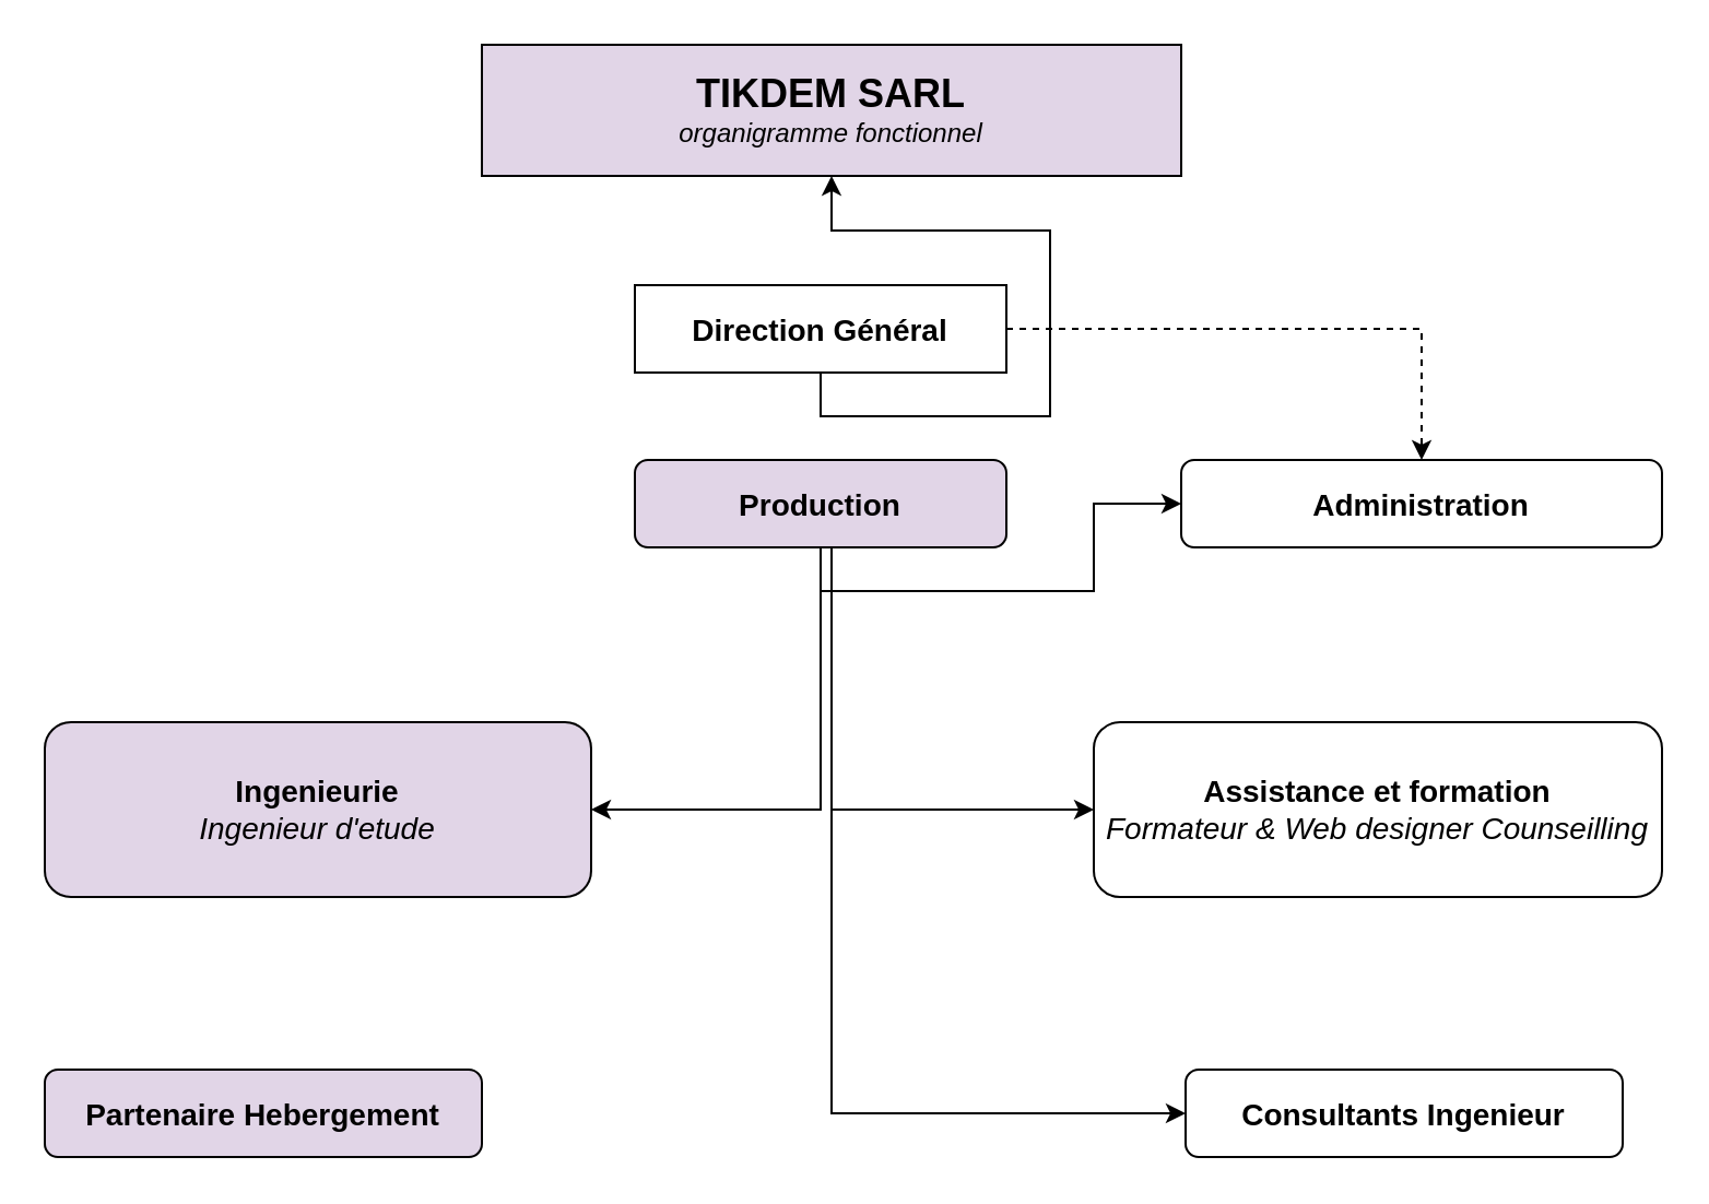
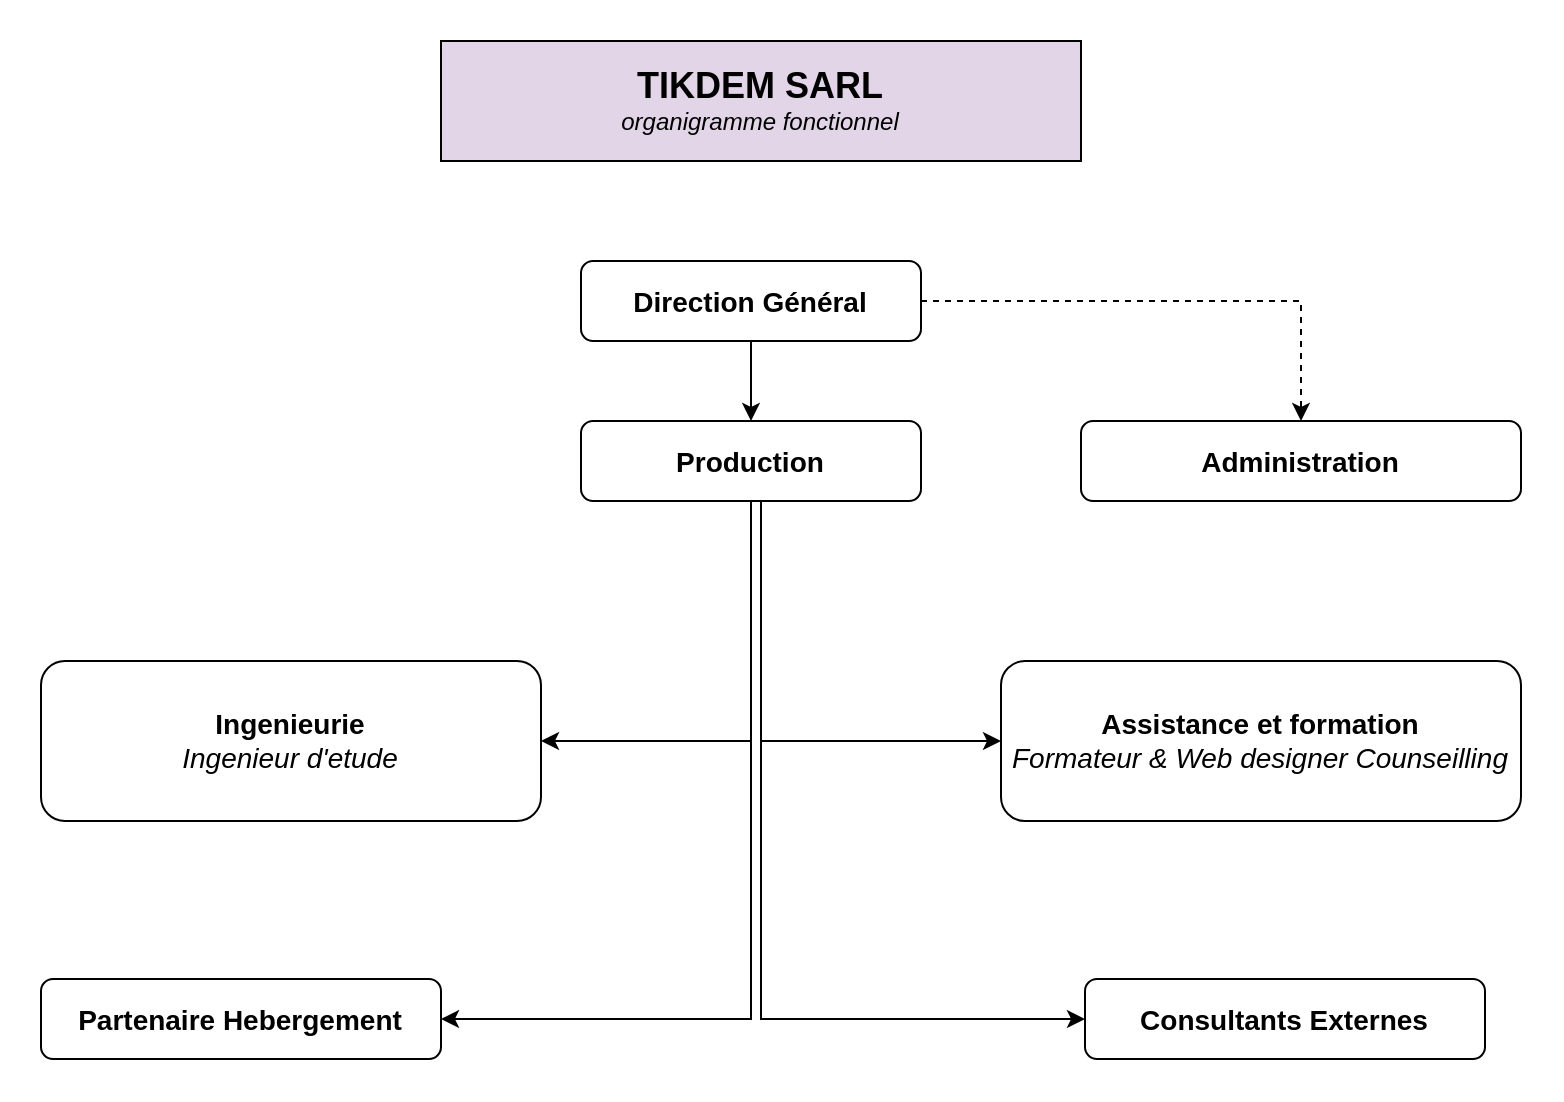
  <mxCell id="0" />
  <mxCell id="1" parent="0" />
  <mxCell id="2" value="&lt;font style=&quot;font-size: 18px;&quot;&gt;&lt;b&gt;TIKDEM SARL&lt;/b&gt;&lt;/font&gt;&lt;br&gt;&lt;i&gt;organigramme fonctionnel&lt;/i&gt;" style="rounded=0;whiteSpace=wrap;html=1;fillColor=#e1d5e7;" vertex="1" parent="1"><mxGeometry x="220" y="20" width="320" height="60" as="geometry" /></mxCell>
- <mxCell id="3" style="edgeStyle=orthogonalEdgeStyle;rounded=0;orthogonalLoop=1;jettySize=auto;html=1;exitX=0.5;exitY=1;exitDx=0;exitDy=0;fontSize=14;" edge="1" parent="1" source="5" target="2"><mxGeometry relative="1" as="geometry" /></mxCell>
+ <mxCell id="3" style="edgeStyle=orthogonalEdgeStyle;rounded=0;orthogonalLoop=1;jettySize=auto;html=1;exitX=0.5;exitY=1;exitDx=0;exitDy=0;entryX=0.5;entryY=0;entryDx=0;entryDy=0;fontSize=14;" edge="1" parent="1" source="5" target="11"><mxGeometry relative="1" as="geometry" /></mxCell>
  <mxCell id="4" style="edgeStyle=orthogonalEdgeStyle;rounded=0;orthogonalLoop=1;jettySize=auto;html=1;exitX=1;exitY=0.5;exitDx=0;exitDy=0;fontSize=14;dashed=1;" edge="1" parent="1" source="5" target="6"><mxGeometry relative="1" as="geometry" /></mxCell>
- <mxCell id="5" value="&lt;font style=&quot;font-size: 14px;&quot;&gt;&lt;b&gt;Direction&amp;nbsp;&lt;/b&gt;&lt;/font&gt;&lt;span style=&quot;font-size: 14px;&quot;&gt;&lt;b&gt;Général&lt;/b&gt;&lt;/span&gt;" style="whiteSpace=wrap;html=1;fontSize=18;rounded=0;" vertex="1" parent="1"><mxGeometry x="290" y="130" width="170" height="40" as="geometry" /></mxCell>
+ <mxCell id="5" value="&lt;font style=&quot;font-size: 14px;&quot;&gt;&lt;b&gt;Direction&amp;nbsp;&lt;/b&gt;&lt;/font&gt;&lt;span style=&quot;font-size: 14px;&quot;&gt;&lt;b&gt;Général&lt;/b&gt;&lt;/span&gt;" style="rounded=1;whiteSpace=wrap;html=1;fontSize=18;" vertex="1" parent="1"><mxGeometry x="290" y="130" width="170" height="40" as="geometry" /></mxCell>
  <mxCell id="6" value="&lt;span style=&quot;font-size: 14px;&quot;&gt;&lt;b&gt;Administration&lt;/b&gt;&lt;/span&gt;" style="rounded=1;whiteSpace=wrap;html=1;fontSize=18;" vertex="1" parent="1"><mxGeometry x="540" y="210" width="220" height="40" as="geometry" /></mxCell>
  <mxCell id="7" style="edgeStyle=orthogonalEdgeStyle;rounded=0;orthogonalLoop=1;jettySize=auto;html=1;exitX=0.5;exitY=1;exitDx=0;exitDy=0;entryX=1;entryY=0.5;entryDx=0;entryDy=0;fontSize=14;" edge="1" parent="1" source="11" target="12"><mxGeometry relative="1" as="geometry" /></mxCell>
  <mxCell id="8" style="edgeStyle=orthogonalEdgeStyle;rounded=0;orthogonalLoop=1;jettySize=auto;html=1;exitX=0.5;exitY=1;exitDx=0;exitDy=0;entryX=0;entryY=0.5;entryDx=0;entryDy=0;fontSize=14;" edge="1" parent="1" source="11" target="13"><mxGeometry relative="1" as="geometry"><Array as="points"><mxPoint x="380" y="250" /><mxPoint x="380" y="370" /></Array></mxGeometry></mxCell>
- <mxCell id="9" style="edgeStyle=orthogonalEdgeStyle;rounded=0;orthogonalLoop=1;jettySize=auto;html=1;exitX=0.5;exitY=1;exitDx=0;exitDy=0;fontSize=14;" edge="1" parent="1" source="11" target="6"><mxGeometry relative="1" as="geometry" /></mxCell>
+ <mxCell id="9" style="edgeStyle=orthogonalEdgeStyle;rounded=0;orthogonalLoop=1;jettySize=auto;html=1;exitX=0.5;exitY=1;exitDx=0;exitDy=0;entryX=1;entryY=0.5;entryDx=0;entryDy=0;fontSize=14;" edge="1" parent="1" source="11" target="16"><mxGeometry relative="1" as="geometry" /></mxCell>
  <mxCell id="10" style="edgeStyle=orthogonalEdgeStyle;rounded=0;orthogonalLoop=1;jettySize=auto;html=1;exitX=0.5;exitY=1;exitDx=0;exitDy=0;entryX=0;entryY=0.5;entryDx=0;entryDy=0;fontSize=14;" edge="1" parent="1" source="11" target="15"><mxGeometry relative="1" as="geometry"><Array as="points"><mxPoint x="380" y="250" /><mxPoint x="380" y="509" /></Array></mxGeometry></mxCell>
- <mxCell id="11" value="&lt;span style=&quot;font-size: 14px;&quot;&gt;&lt;b&gt;Production&lt;/b&gt;&lt;/span&gt;" style="rounded=1;whiteSpace=wrap;html=1;fontSize=18;fillColor=#e1d5e7;" vertex="1" parent="1"><mxGeometry x="290" y="210" width="170" height="40" as="geometry" /></mxCell>
- <mxCell id="12" value="&lt;b&gt;Ingenieurie&lt;/b&gt;&lt;br&gt;&lt;i style=&quot;&quot;&gt;Ingenieur d'etude&lt;/i&gt;" style="rounded=1;whiteSpace=wrap;html=1;fontSize=14;fillColor=#e1d5e7;" vertex="1" parent="1"><mxGeometry x="20" y="330" width="250" height="80" as="geometry" /></mxCell>
+ <mxCell id="11" value="&lt;span style=&quot;font-size: 14px;&quot;&gt;&lt;b&gt;Production&lt;/b&gt;&lt;/span&gt;" style="rounded=1;whiteSpace=wrap;html=1;fontSize=18;" vertex="1" parent="1"><mxGeometry x="290" y="210" width="170" height="40" as="geometry" /></mxCell>
+ <mxCell id="12" value="&lt;b&gt;Ingenieurie&lt;/b&gt;&lt;br&gt;&lt;i style=&quot;&quot;&gt;Ingenieur d'etude&lt;/i&gt;" style="rounded=1;whiteSpace=wrap;html=1;fontSize=14;" vertex="1" parent="1"><mxGeometry x="20" y="330" width="250" height="80" as="geometry" /></mxCell>
  <mxCell id="13" value="&lt;b&gt;Assistance et formation&lt;/b&gt;&lt;br&gt;&lt;i&gt;Formateur &amp;amp; Web designer Counseilling&lt;/i&gt;" style="rounded=1;whiteSpace=wrap;html=1;fontSize=14;" vertex="1" parent="1"><mxGeometry x="500" y="330" width="260" height="80" as="geometry" /></mxCell>
  <mxCell id="14" style="edgeStyle=orthogonalEdgeStyle;rounded=0;orthogonalLoop=1;jettySize=auto;html=1;exitX=0.5;exitY=1;exitDx=0;exitDy=0;fontSize=14;" edge="1" parent="1" source="13" target="13"><mxGeometry relative="1" as="geometry" /></mxCell>
- <mxCell id="15" value="&lt;span style=&quot;font-size: 14px;&quot;&gt;&lt;b&gt;Consultants Ingenieur&lt;/b&gt;&lt;/span&gt;" style="rounded=1;whiteSpace=wrap;html=1;fontSize=18;" vertex="1" parent="1"><mxGeometry x="542" y="489" width="200" height="40" as="geometry" /></mxCell>
- <mxCell id="16" value="&lt;span style=&quot;font-size: 14px;&quot;&gt;&lt;b&gt;Partenaire Hebergement&lt;/b&gt;&lt;/span&gt;" style="rounded=1;whiteSpace=wrap;html=1;fontSize=18;fillColor=#e1d5e7;" vertex="1" parent="1"><mxGeometry x="20" y="489" width="200" height="40" as="geometry" /></mxCell>
+ <mxCell id="15" value="&lt;span style=&quot;font-size: 14px;&quot;&gt;&lt;b&gt;Consultants Externes&lt;/b&gt;&lt;/span&gt;" style="rounded=1;whiteSpace=wrap;html=1;fontSize=18;" vertex="1" parent="1"><mxGeometry x="542" y="489" width="200" height="40" as="geometry" /></mxCell>
+ <mxCell id="16" value="&lt;span style=&quot;font-size: 14px;&quot;&gt;&lt;b&gt;Partenaire Hebergement&lt;/b&gt;&lt;/span&gt;" style="rounded=1;whiteSpace=wrap;html=1;fontSize=18;" vertex="1" parent="1"><mxGeometry x="20" y="489" width="200" height="40" as="geometry" /></mxCell>
